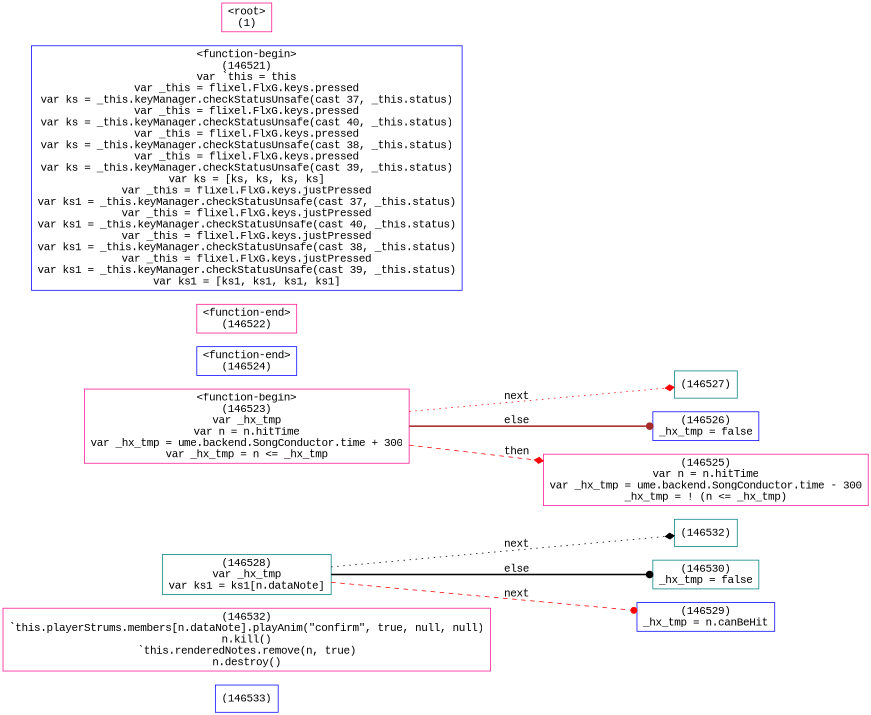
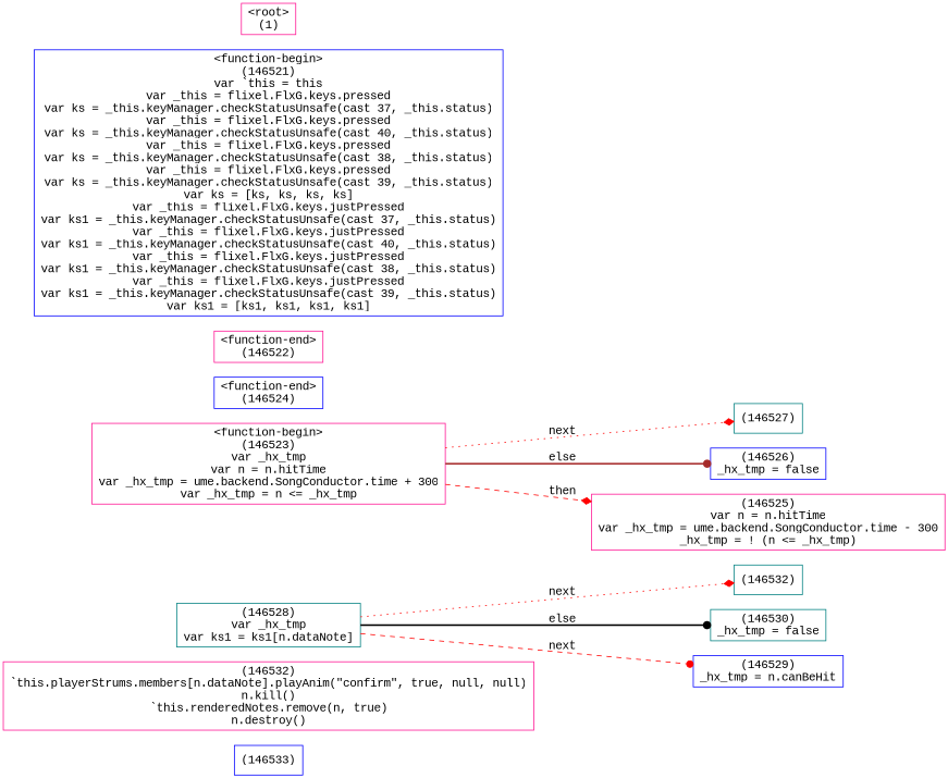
  digraph {
    fontname="Liberation Mono"
    rankdir=LR
    node [color=blue fontname="Liberation Mono" shape=box]
    edge [arrowhead=diamond color=red fontname="Liberation Mono" style=dotted]
    n1 [label="(146533)"]
    n2 [color=deeppink label="(146532)\n`this.playerStrums.members[n.dataNote].playAnim(\"confirm\", true, null, null)\nn.kill()\n`this.renderedNotes.remove(n, true)\nn.destroy()"]
    n3 [color=teal label="(146532)"]
    n4 [color=teal label="(146530)\n_hx_tmp = false"]
    n5 [label="(146529)\n_hx_tmp = n.canBeHit"]
    n6 [color=teal label="(146528)\nvar _hx_tmp\nvar ks1 = ks1[n.dataNote]"]
    n7 [color=teal label="(146527)"]
    n8 [label="(146526)\n_hx_tmp = false"]
    n9 [color=deeppink label="(146525)\nvar n = n.hitTime\nvar _hx_tmp = ume.backend.SongConductor.time - 300\n_hx_tmp = ! (n <= _hx_tmp)"]
    n10 [label="<function-end>\n(146524)"]
    n11 [color=deeppink label="<function-begin>\n(146523)\nvar _hx_tmp\nvar n = n.hitTime\nvar _hx_tmp = ume.backend.SongConductor.time + 300\nvar _hx_tmp = n <= _hx_tmp"]
    n12 [color=deeppink label="<function-end>\n(146522)"]
    n13 [label="<function-begin>\n(146521)\nvar `this = this\nvar _this = flixel.FlxG.keys.pressed\nvar ks = _this.keyManager.checkStatusUnsafe(cast 37, _this.status)\nvar _this = flixel.FlxG.keys.pressed\nvar ks = _this.keyManager.checkStatusUnsafe(cast 40, _this.status)\nvar _this = flixel.FlxG.keys.pressed\nvar ks = _this.keyManager.checkStatusUnsafe(cast 38, _this.status)\nvar _this = flixel.FlxG.keys.pressed\nvar ks = _this.keyManager.checkStatusUnsafe(cast 39, _this.status)\nvar ks = [ks, ks, ks, ks]\nvar _this = flixel.FlxG.keys.justPressed\nvar ks1 = _this.keyManager.checkStatusUnsafe(cast 37, _this.status)\nvar _this = flixel.FlxG.keys.justPressed\nvar ks1 = _this.keyManager.checkStatusUnsafe(cast 40, _this.status)\nvar _this = flixel.FlxG.keys.justPressed\nvar ks1 = _this.keyManager.checkStatusUnsafe(cast 38, _this.status)\nvar _this = flixel.FlxG.keys.justPressed\nvar ks1 = _this.keyManager.checkStatusUnsafe(cast 39, _this.status)\nvar ks1 = [ks1, ks1, ks1, ks1]"]
    n14 [color=deeppink label="<root>\n(1)"]
-   n6 -> n3 [color=black label=next]
+   n6 -> n3 [label=next]
    n6 -> n4 [arrowhead=dot color=black label=else style=bold]
    n6 -> n5 [arrowhead=dot label=next style=dashed]
    n11 -> n7 [label=next]
    n11 -> n8 [arrowhead=dot color=brown label=else style=bold]
    n11 -> n9 [label=then style=dashed]
  }
